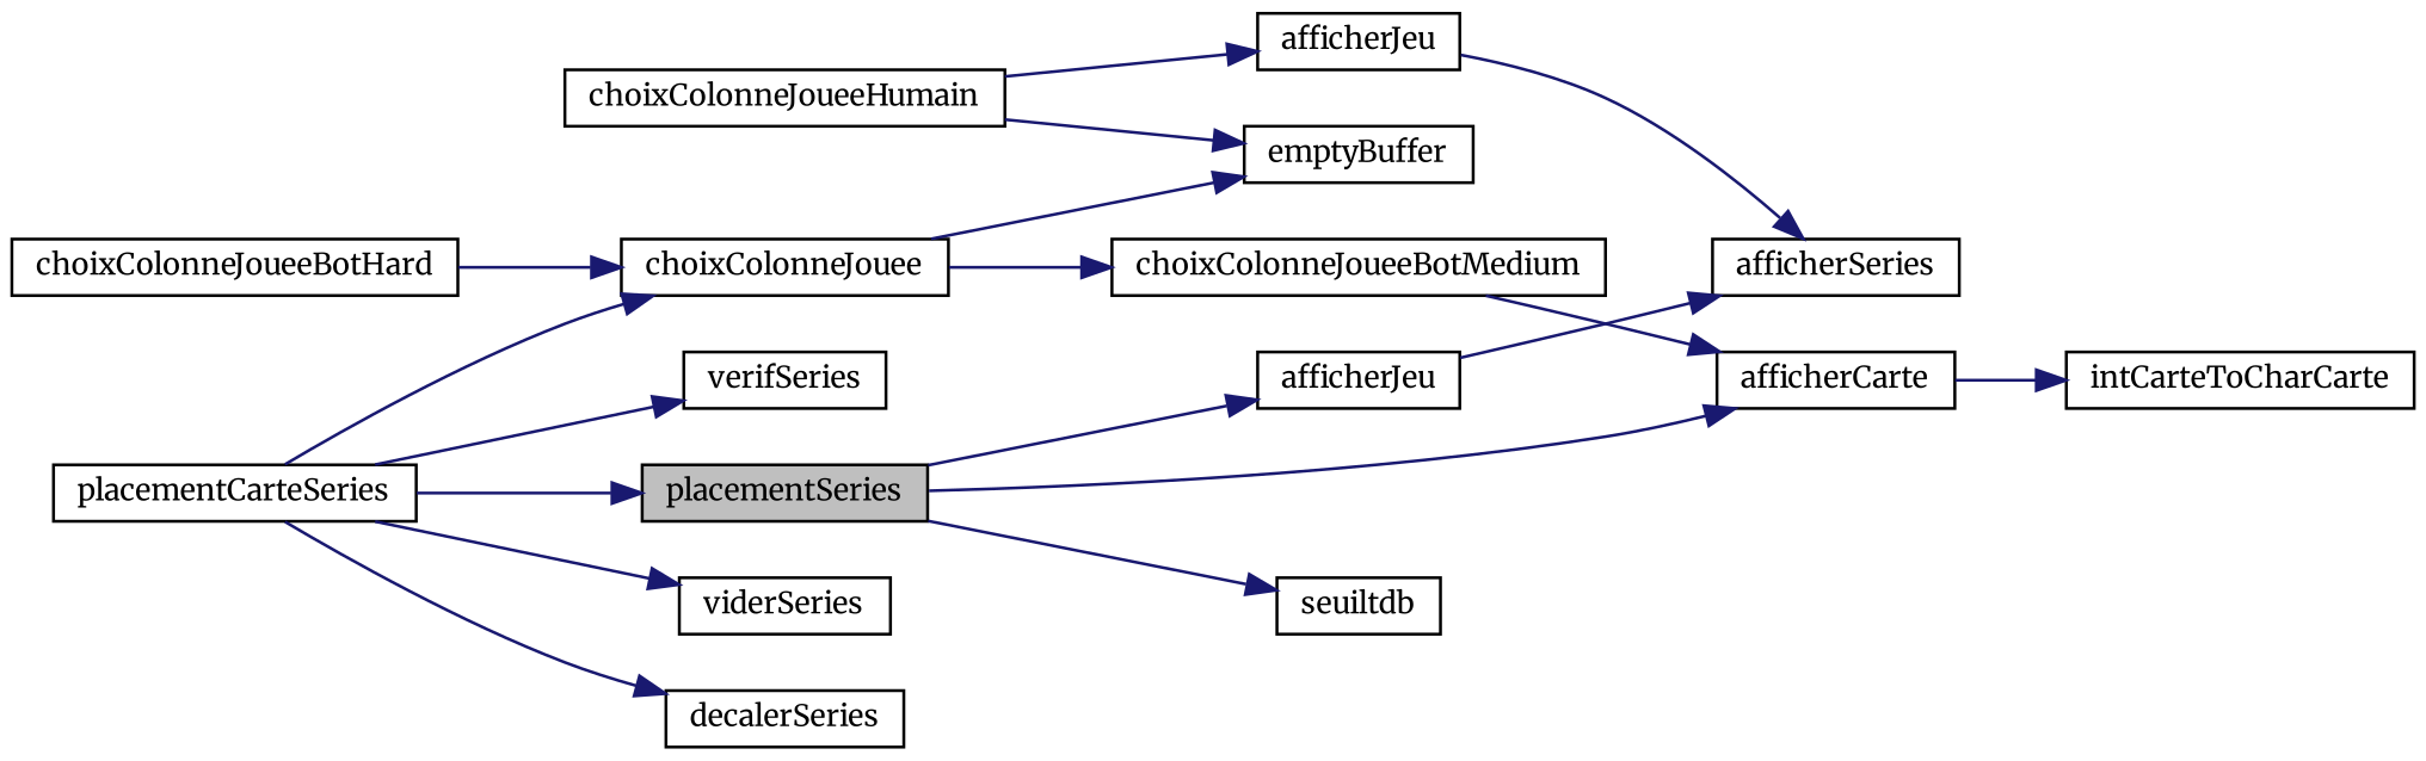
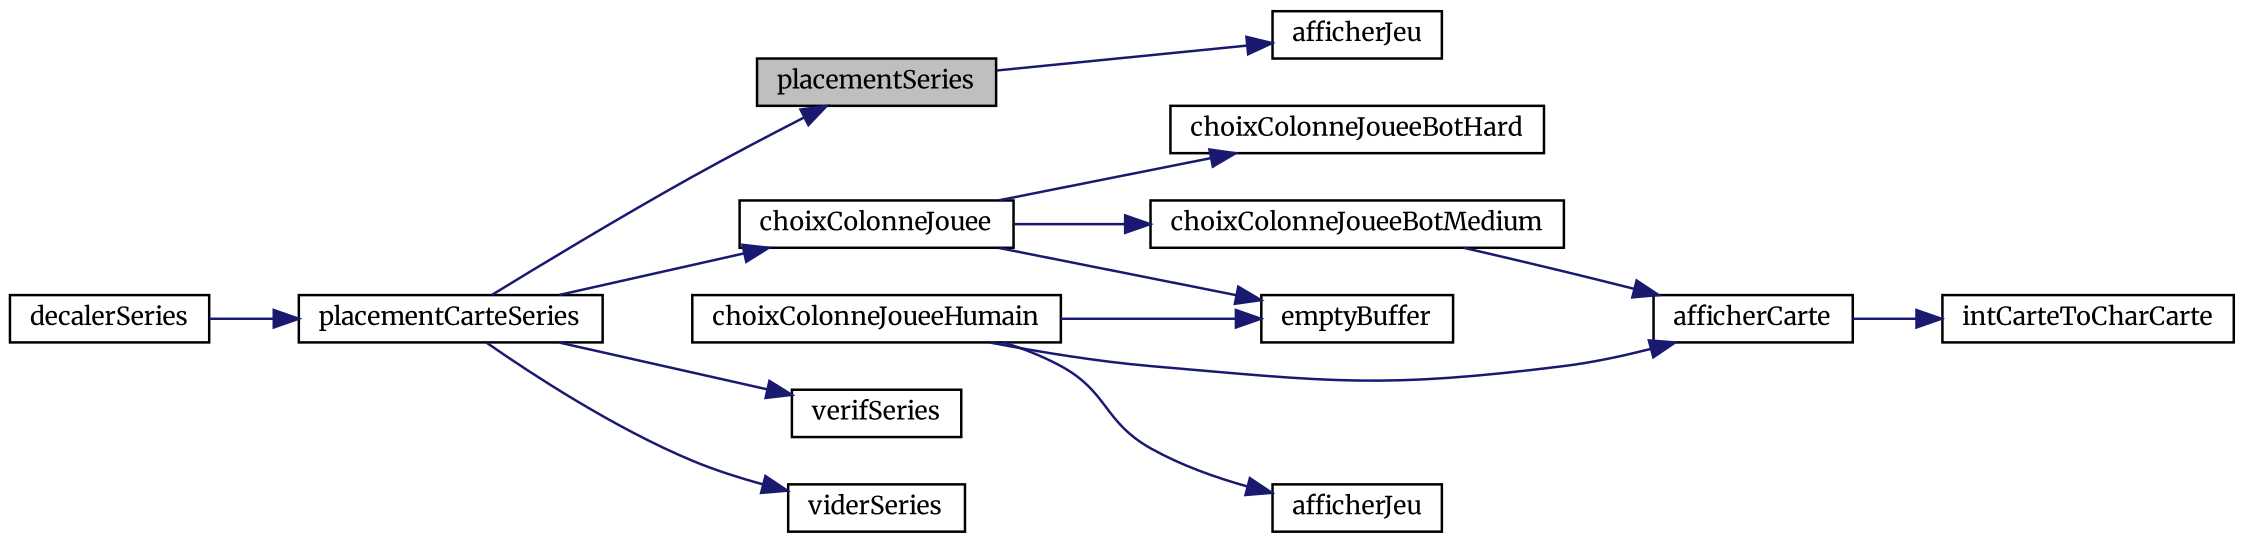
  digraph {
    fontname=Merriweather
    rankdir=LR
    node [color=black fillcolor=white fontname=Merriweather fontsize=10 shape=record style=filled]
    edge [color=midnightblue fontname=Merriweather fontsize=10 labelfontname=Helvetica labelfontsize=10 style=solid]
    n1 [fillcolor=grey75 fontcolor=black height=0.2 label=placementSeries width=0.4]
    n2 [height=0.2 label=afficherJeu width=0.4]
-   n3 [height=0.2 label=seuiltdb width=0.4]
-   n4 [height=0.2 label=afficherSeries width=0.4]
    n5 [height=0.2 label=placementCarteSeries width=0.4]
    n6 [height=0.2 label=choixColonneJouee width=0.4]
    n7 [height=0.2 label=decalerSeries width=0.4]
    n8 [height=0.2 label=verifSeries width=0.4]
    n9 [height=0.2 label=viderSeries width=0.4]
    n10 [height=0.2 label=afficherCarte width=0.4]
    n11 [height=0.2 label=intCarteToCharCarte width=0.4]
    n12 [height=0.2 label=choixColonneJoueeBotHard width=0.4]
    n13 [height=0.2 label=choixColonneJoueeBotMedium width=0.4]
    n14 [height=0.2 label=emptyBuffer width=0.4]
    n15 [height=0.2 label=choixColonneJoueeHumain width=0.4]
    n16 [height=0.2 label=afficherJeu width=0.4]
    n1 -> n2
-   n1 -> n3
-   n2 -> n4
    n5 -> n1
    n5 -> n6
-   n5 -> n7
+   n7 -> n5
    n5 -> n8
    n5 -> n9
-   n12 -> n6
+   n6 -> n12
    n6 -> n13
    n6 -> n14
    n10 -> n11
    n13 -> n10
-   n1 -> n10
+   n15 -> n10
    n15 -> n14
    n15 -> n16
-   n16 -> n4
  }
